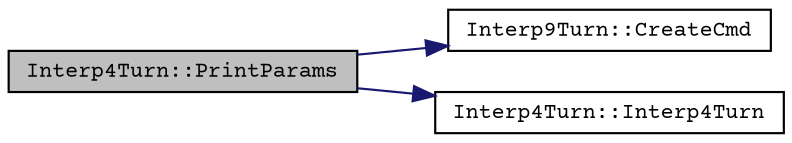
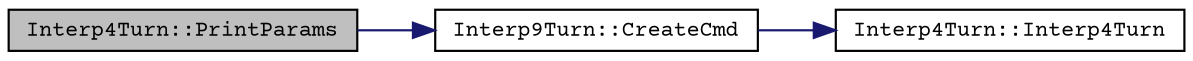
  digraph {
    fontname="Courier Prime"
    rankdir=LR
    node [color=black fillcolor=white fontname="Courier Prime" fontsize=10 shape=record style=filled]
    edge [color=midnightblue fontname="Courier Prime" fontsize=10 labelfontname=Helvetica labelfontsize=10 style=solid]
    n1 [fillcolor=grey75 fontcolor=black height=0.2 label="Interp4Turn::PrintParams" width=0.4]
    n2 [height=0.2 label="Interp9Turn::CreateCmd" width=0.4]
    n3 [height=0.2 label="Interp4Turn::Interp4Turn" width=0.4]
    n1 -> n2
-   n1 -> n3
+   n2 -> n3
  }
